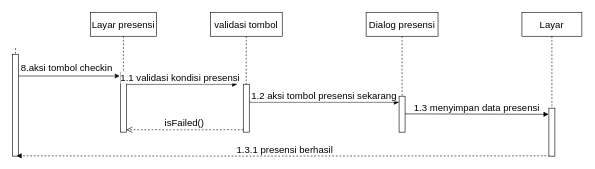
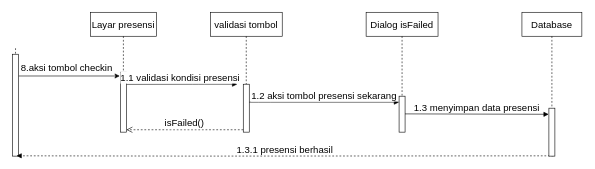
  <mxCell id="0" />
  <mxCell id="1" parent="0" />
  <mxCell id="2" value="Layar presensi" style="shape=umlLifeline;perimeter=lifelinePerimeter;container=1;collapsible=0;recursiveResize=0;rounded=0;shadow=0;strokeWidth=1;fontSize=16;" parent="1" vertex="1"><mxGeometry x="150" y="20" width="110" height="200" as="geometry" /></mxCell>
  <mxCell id="3" value="" style="points=[];perimeter=orthogonalPerimeter;rounded=0;shadow=0;strokeWidth=1;" parent="2" vertex="1"><mxGeometry x="50" y="100" width="10" height="100" as="geometry" /></mxCell>
  <mxCell id="4" value="validasi tombol" style="shape=umlLifeline;perimeter=lifelinePerimeter;container=1;collapsible=0;recursiveResize=0;rounded=0;shadow=0;strokeWidth=1;fontSize=16;" parent="1" vertex="1"><mxGeometry x="350" y="20" width="120" height="200" as="geometry" /></mxCell>
  <mxCell id="5" value="" style="points=[];perimeter=orthogonalPerimeter;rounded=0;shadow=0;strokeWidth=1;" parent="4" vertex="1"><mxGeometry x="55" y="120" width="10" height="80" as="geometry" /></mxCell>
  <mxCell id="6" value="1.1 validasi kondisi presensi " style="verticalAlign=bottom;endArrow=block;entryX=0;entryY=0;shadow=0;strokeWidth=1;exitX=1.016;exitY=0.202;exitDx=0;exitDy=0;exitPerimeter=0;fontSize=16;" parent="4" edge="1" source="3"><mxGeometry relative="1" as="geometry"><mxPoint x="-95" y="120" as="sourcePoint" /><mxPoint x="45" y="120.0" as="targetPoint" /><Array as="points"><mxPoint x="-20" y="120" /></Array></mxGeometry></mxCell>
  <mxCell id="7" value="isFailed()" style="verticalAlign=bottom;endArrow=open;dashed=1;endSize=8;exitX=0;exitY=0.95;shadow=0;strokeWidth=1;fontSize=16;" parent="1" source="5" target="3" edge="1"><mxGeometry relative="1" as="geometry"><mxPoint x="215" y="176" as="targetPoint" /></mxGeometry></mxCell>
  <mxCell id="8" value="" style="endArrow=none;dashed=1;html=1;rounded=0;entryX=0.4;entryY=1.002;entryDx=0;entryDy=0;entryPerimeter=0;" parent="1" target="11" edge="1"><mxGeometry width="50" height="50" relative="1" as="geometry"><mxPoint x="25" y="80" as="sourcePoint" /><mxPoint x="25" y="343.556" as="targetPoint" /></mxGeometry></mxCell>
  <mxCell id="9" value="" style="endArrow=classic;html=1;rounded=0;entryX=-0.111;entryY=0.063;entryDx=0;entryDy=0;entryPerimeter=0;" parent="1" source="11" target="3" edge="1"><mxGeometry width="50" height="50" relative="1" as="geometry"><mxPoint x="30" y="102" as="sourcePoint" /><mxPoint x="270" y="150" as="targetPoint" /></mxGeometry></mxCell>
  <mxCell id="10" value="&lt;span style=&quot;font-weight: normal&quot;&gt;&lt;font style=&quot;font-size: 16px;&quot;&gt;8.aksi tombol checkin&lt;/font&gt;&lt;/span&gt;" style="text;strokeColor=none;fillColor=none;html=1;fontSize=24;fontStyle=1;verticalAlign=middle;align=center;" parent="1" vertex="1"><mxGeometry x="60" y="90" width="100" height="40" as="geometry" /></mxCell>
  <mxCell id="11" value="" style="points=[];perimeter=orthogonalPerimeter;rounded=0;shadow=0;strokeWidth=1;" parent="1" vertex="1"><mxGeometry x="20" y="90" width="10" height="170" as="geometry" /></mxCell>
  <mxCell id="12" value="1.2 aksi tombol presensi sekarang" style="verticalAlign=bottom;endArrow=block;shadow=0;strokeWidth=1;fontSize=16;" parent="1" edge="1" target="14" source="5"><mxGeometry relative="1" as="geometry"><mxPoint x="420" y="170" as="sourcePoint" /><mxPoint x="640" y="170" as="targetPoint" /><Array as="points"><mxPoint x="440" y="170" /></Array></mxGeometry></mxCell>
- <mxCell id="13" value="Dialog presensi" style="shape=umlLifeline;perimeter=lifelinePerimeter;container=1;collapsible=0;recursiveResize=0;rounded=0;shadow=0;strokeWidth=1;fontSize=16;" parent="1" vertex="1"><mxGeometry x="610" y="20" width="120" height="200" as="geometry" /></mxCell>
+ <mxCell id="13" value="Dialog isFailed" style="shape=umlLifeline;perimeter=lifelinePerimeter;container=1;collapsible=0;recursiveResize=0;rounded=0;shadow=0;strokeWidth=1;fontSize=16;" parent="1" vertex="1"><mxGeometry x="610" y="20" width="120" height="200" as="geometry" /></mxCell>
  <mxCell id="14" value="" style="points=[];perimeter=orthogonalPerimeter;rounded=0;shadow=0;strokeWidth=1;" parent="13" vertex="1"><mxGeometry x="55" y="140" width="10" height="60" as="geometry" /></mxCell>
  <mxCell id="15" value="1.3.1 presensi berhasil" style="verticalAlign=bottom;endArrow=block;entryX=0.667;entryY=0.997;shadow=0;strokeWidth=1;entryDx=0;entryDy=0;entryPerimeter=0;dashed=1;exitX=0.752;exitY=0.994;exitDx=0;exitDy=0;exitPerimeter=0;fontSize=16;" edge="1" parent="1" source="17" target="11"><mxGeometry relative="1" as="geometry"><mxPoint x="225.16" y="260.2" as="sourcePoint" /><mxPoint x="395" y="260" as="targetPoint" /><Array as="points"><mxPoint x="330" y="260" /></Array></mxGeometry></mxCell>
- <mxCell id="16" value="Layar" style="shape=umlLifeline;perimeter=lifelinePerimeter;container=1;collapsible=0;recursiveResize=0;rounded=0;shadow=0;strokeWidth=1;fontSize=16;" vertex="1" parent="1"><mxGeometry x="870" y="20" width="100" height="240" as="geometry" /></mxCell>
+ <mxCell id="16" value="Database" style="shape=umlLifeline;perimeter=lifelinePerimeter;container=1;collapsible=0;recursiveResize=0;rounded=0;shadow=0;strokeWidth=1;fontSize=16;" vertex="1" parent="1"><mxGeometry x="870" y="20" width="100" height="240" as="geometry" /></mxCell>
  <mxCell id="17" value="" style="points=[];perimeter=orthogonalPerimeter;rounded=0;shadow=0;strokeWidth=1;" vertex="1" parent="16"><mxGeometry x="45" y="160" width="10" height="80" as="geometry" /></mxCell>
  <mxCell id="18" value="1.3 menyimpan data presensi" style="verticalAlign=bottom;endArrow=block;shadow=0;strokeWidth=1;fontSize=16;exitX=0.99;exitY=0.492;exitDx=0;exitDy=0;exitPerimeter=0;entryX=-0.036;entryY=0.128;entryDx=0;entryDy=0;entryPerimeter=0;" edge="1" parent="1" source="14" target="17"><mxGeometry relative="1" as="geometry"><mxPoint x="690" y="190" as="sourcePoint" /><mxPoint x="910" y="190" as="targetPoint" /><Array as="points" /></mxGeometry></mxCell>
